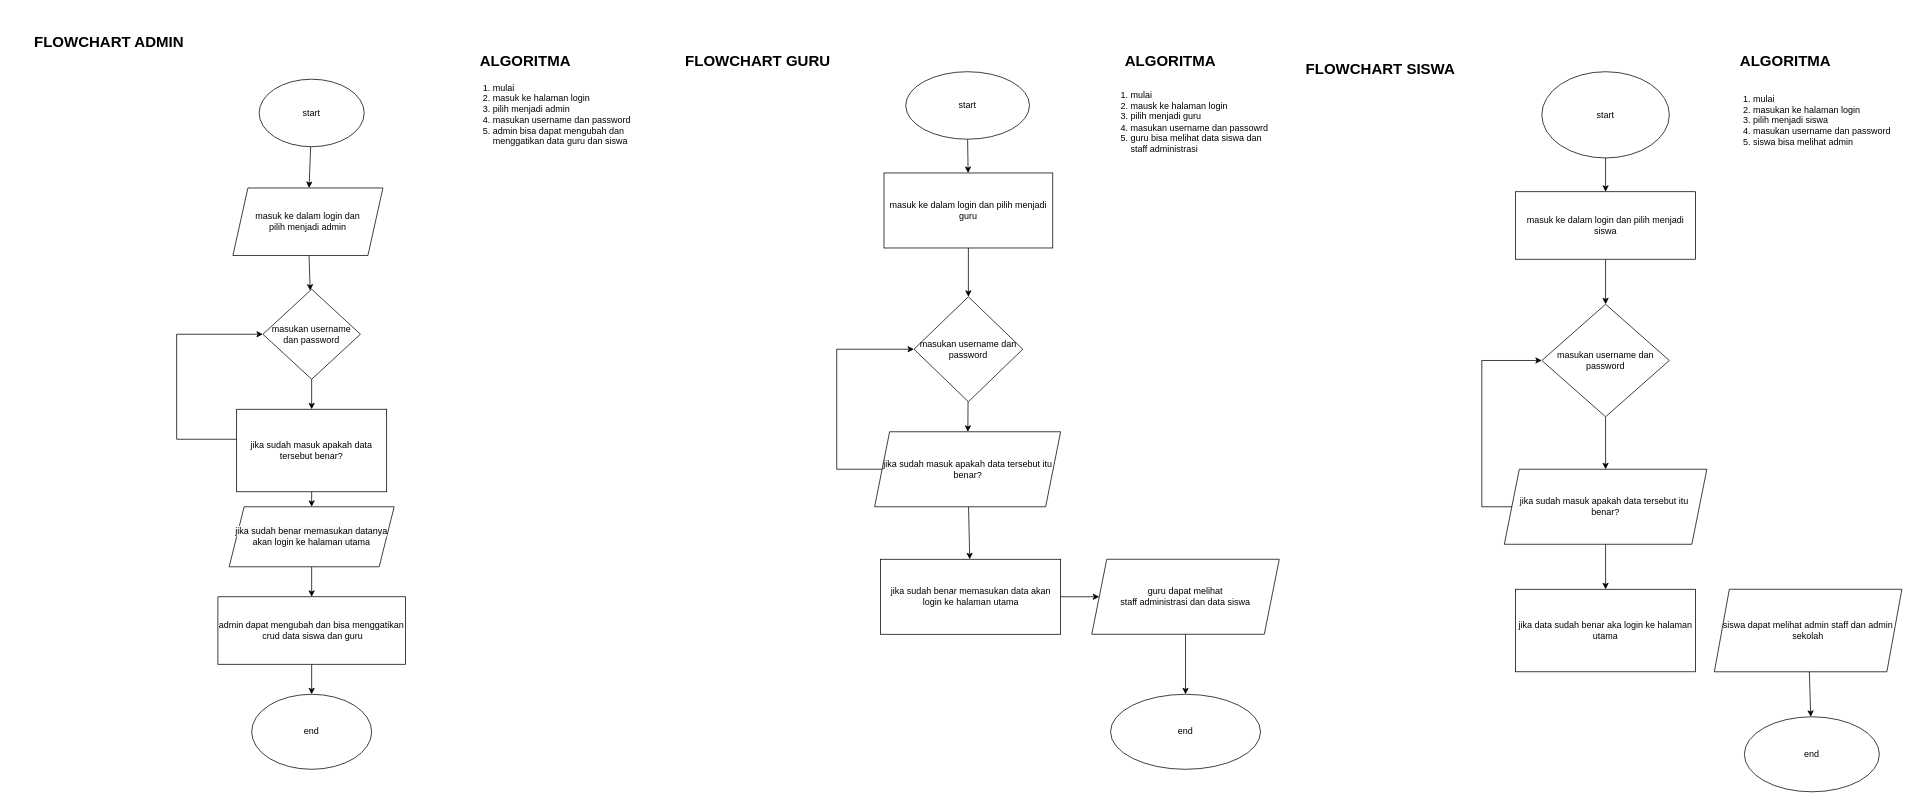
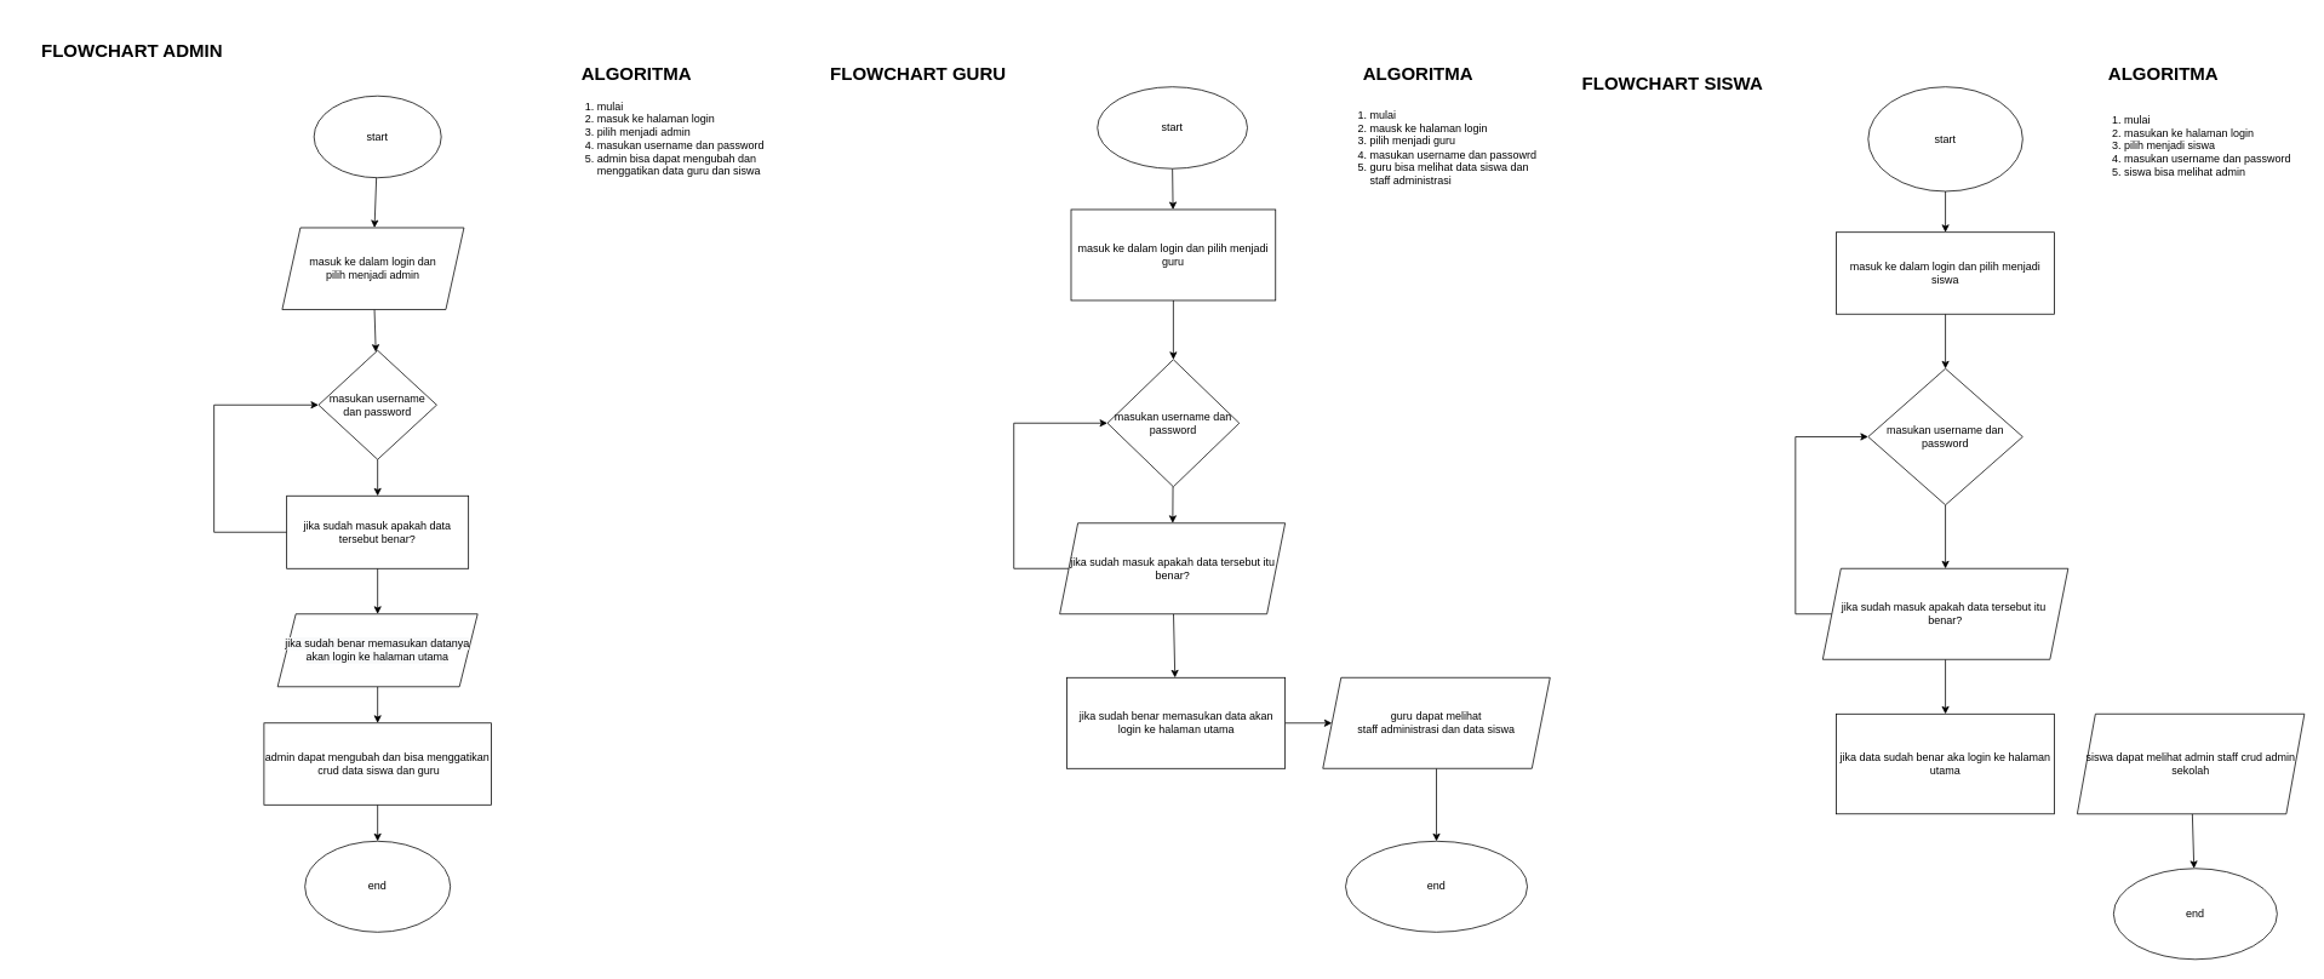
  <mxCell id="0" />
  <mxCell id="1" parent="0" />
  <mxCell id="2" value="" style="edgeStyle=none;rounded=0;orthogonalLoop=1;jettySize=auto;html=1;" edge="1" parent="1" source="3" target="5"><mxGeometry relative="1" as="geometry" /></mxCell>
  <mxCell id="3" value="start" style="ellipse;whiteSpace=wrap;html=1;" vertex="1" parent="1"><mxGeometry x="345" y="105" width="140" height="90" as="geometry" /></mxCell>
  <mxCell id="4" value="" style="edgeStyle=none;rounded=0;orthogonalLoop=1;jettySize=auto;html=1;" edge="1" parent="1" source="5" target="7"><mxGeometry relative="1" as="geometry" /></mxCell>
  <mxCell id="5" value="masuk ke dalam login dan&lt;br&gt;pilih menjadi admin" style="shape=parallelogram;perimeter=parallelogramPerimeter;whiteSpace=wrap;html=1;fixedSize=1;" vertex="1" parent="1"><mxGeometry x="310" y="250" width="200" height="90" as="geometry" /></mxCell>
  <mxCell id="6" value="" style="edgeStyle=none;rounded=0;orthogonalLoop=1;jettySize=auto;html=1;" edge="1" parent="1" source="7" target="10"><mxGeometry relative="1" as="geometry" /></mxCell>
  <mxCell id="7" value="masukan username dan password" style="rhombus;whiteSpace=wrap;html=1;" vertex="1" parent="1"><mxGeometry x="350" y="385" width="130" height="120" as="geometry" /></mxCell>
  <mxCell id="8" style="edgeStyle=orthogonalEdgeStyle;rounded=0;orthogonalLoop=1;jettySize=auto;html=1;entryX=0;entryY=0.5;entryDx=0;entryDy=0;" edge="1" parent="1" source="10" target="7"><mxGeometry relative="1" as="geometry"><Array as="points"><mxPoint x="235" y="585" /><mxPoint x="235" y="445" /></Array></mxGeometry></mxCell>
  <mxCell id="9" value="" style="edgeStyle=none;rounded=0;orthogonalLoop=1;jettySize=auto;html=1;" edge="1" parent="1" source="10" target="12"><mxGeometry relative="1" as="geometry" /></mxCell>
- <mxCell id="10" value="jika sudah masuk apakah data tersebut benar?" style="rounded=0;whiteSpace=wrap;html=1;" vertex="1" parent="1"><mxGeometry x="315" y="545" width="200" height="110" as="geometry" /></mxCell>
+ <mxCell id="10" value="jika sudah masuk apakah data tersebut benar?" style="rounded=0;whiteSpace=wrap;html=1;" vertex="1" parent="1"><mxGeometry x="315" y="545" width="200" height="80" as="geometry" /></mxCell>
  <mxCell id="11" value="" style="edgeStyle=none;rounded=0;orthogonalLoop=1;jettySize=auto;html=1;" edge="1" parent="1" source="12" target="14"><mxGeometry relative="1" as="geometry" /></mxCell>
  <mxCell id="12" value="&#10;&#10;&lt;span style=&quot;color: rgb(0, 0, 0); font-family: helvetica; font-size: 12px; font-style: normal; font-weight: 400; letter-spacing: normal; text-align: center; text-indent: 0px; text-transform: none; word-spacing: 0px; background-color: rgb(248, 249, 250); display: inline; float: none;&quot;&gt;jika sudah benar memasukan datanya&lt;/span&gt;&lt;br style=&quot;color: rgb(0, 0, 0); font-family: helvetica; font-size: 12px; font-style: normal; font-weight: 400; letter-spacing: normal; text-align: center; text-indent: 0px; text-transform: none; word-spacing: 0px; background-color: rgb(248, 249, 250);&quot;&gt;&lt;span style=&quot;color: rgb(0, 0, 0); font-family: helvetica; font-size: 12px; font-style: normal; font-weight: 400; letter-spacing: normal; text-align: center; text-indent: 0px; text-transform: none; word-spacing: 0px; background-color: rgb(248, 249, 250); display: inline; float: none;&quot;&gt;akan login ke halaman utama&lt;/span&gt;&#10;&#10;" style="shape=parallelogram;perimeter=parallelogramPerimeter;whiteSpace=wrap;html=1;fixedSize=1;" vertex="1" parent="1"><mxGeometry x="305" y="675" width="220" height="80" as="geometry" /></mxCell>
  <mxCell id="13" value="" style="edgeStyle=none;rounded=0;orthogonalLoop=1;jettySize=auto;html=1;" edge="1" parent="1" source="14" target="15"><mxGeometry relative="1" as="geometry" /></mxCell>
  <mxCell id="14" value="admin dapat mengubah dan bisa menggatikan&lt;br&gt;&amp;nbsp;crud data siswa dan guru" style="rounded=0;whiteSpace=wrap;html=1;" vertex="1" parent="1"><mxGeometry x="290" y="795" width="250" height="90" as="geometry" /></mxCell>
  <mxCell id="15" value="end" style="ellipse;whiteSpace=wrap;html=1;" vertex="1" parent="1"><mxGeometry x="335" y="925" width="160" height="100" as="geometry" /></mxCell>
  <mxCell id="16" value="&lt;span style=&quot;font-size: 20px&quot;&gt;&lt;b&gt;FLOWCHART ADMIN&lt;/b&gt;&lt;/span&gt;" style="text;html=1;strokeColor=none;fillColor=none;align=center;verticalAlign=middle;whiteSpace=wrap;rounded=0;" vertex="1" parent="1"><mxGeometry x="20" y="20" width="250" height="70" as="geometry" /></mxCell>
  <mxCell id="17" value="&lt;span style=&quot;font-size: 20px&quot;&gt;&lt;b&gt;ALGORITMA&lt;/b&gt;&lt;/span&gt;" style="text;html=1;strokeColor=none;fillColor=none;align=center;verticalAlign=middle;whiteSpace=wrap;rounded=0;" vertex="1" parent="1"><mxGeometry x="575" y="45" width="250" height="70" as="geometry" /></mxCell>
  <mxCell id="18" value="&lt;ol&gt;&lt;li&gt;mulai&lt;/li&gt;&lt;li&gt;masuk ke halaman login&lt;/li&gt;&lt;li&gt;pilih menjadi admin&lt;/li&gt;&lt;li&gt;masukan username dan password&lt;/li&gt;&lt;li&gt;admin bisa dapat mengubah dan menggatikan data guru dan siswa&lt;/li&gt;&lt;/ol&gt;" style="text;strokeColor=none;fillColor=none;html=1;whiteSpace=wrap;verticalAlign=middle;overflow=hidden;" vertex="1" parent="1"><mxGeometry x="615" y="95" width="230" height="110" as="geometry" /></mxCell>
  <mxCell id="19" value="" style="edgeStyle=none;rounded=0;orthogonalLoop=1;jettySize=auto;html=1;" edge="1" parent="1" source="20" target="22"><mxGeometry relative="1" as="geometry" /></mxCell>
  <mxCell id="20" value="start" style="ellipse;whiteSpace=wrap;html=1;" vertex="1" parent="1"><mxGeometry x="1207" y="95" width="165" height="90" as="geometry" /></mxCell>
  <mxCell id="21" value="" style="edgeStyle=none;rounded=0;orthogonalLoop=1;jettySize=auto;html=1;" edge="1" parent="1" source="22" target="24"><mxGeometry relative="1" as="geometry" /></mxCell>
  <mxCell id="22" value="masuk ke dalam login dan pilih menjadi guru" style="rounded=0;whiteSpace=wrap;html=1;" vertex="1" parent="1"><mxGeometry x="1178" y="230" width="225" height="100" as="geometry" /></mxCell>
  <mxCell id="23" value="" style="edgeStyle=none;rounded=0;orthogonalLoop=1;jettySize=auto;html=1;" edge="1" parent="1" source="24" target="27"><mxGeometry relative="1" as="geometry" /></mxCell>
  <mxCell id="24" value="masukan username dan password" style="rhombus;whiteSpace=wrap;html=1;" vertex="1" parent="1"><mxGeometry x="1218" y="395" width="145" height="140" as="geometry" /></mxCell>
  <mxCell id="25" value="" style="edgeStyle=none;rounded=0;orthogonalLoop=1;jettySize=auto;html=1;" edge="1" parent="1" source="27" target="29"><mxGeometry relative="1" as="geometry" /></mxCell>
  <mxCell id="26" style="edgeStyle=orthogonalEdgeStyle;rounded=0;orthogonalLoop=1;jettySize=auto;html=1;entryX=0;entryY=0.5;entryDx=0;entryDy=0;" edge="1" parent="1" source="27" target="24"><mxGeometry relative="1" as="geometry"><Array as="points"><mxPoint x="1115" y="625" /><mxPoint x="1115" y="465" /></Array></mxGeometry></mxCell>
  <mxCell id="27" value="jika sudah masuk apakah data tersebut itu benar?" style="shape=parallelogram;perimeter=parallelogramPerimeter;whiteSpace=wrap;html=1;fixedSize=1;" vertex="1" parent="1"><mxGeometry x="1165.5" y="575" width="248" height="100" as="geometry" /></mxCell>
  <mxCell id="28" value="" style="edgeStyle=none;rounded=0;orthogonalLoop=1;jettySize=auto;html=1;" edge="1" parent="1" source="29" target="32"><mxGeometry relative="1" as="geometry" /></mxCell>
  <mxCell id="29" value="jika sudah benar memasukan data akan login ke halaman utama" style="rounded=0;whiteSpace=wrap;html=1;" vertex="1" parent="1"><mxGeometry x="1173.5" y="745" width="240" height="100" as="geometry" /></mxCell>
  <mxCell id="30" style="edgeStyle=none;rounded=0;orthogonalLoop=1;jettySize=auto;html=1;exitX=1;exitY=1;exitDx=0;exitDy=0;" edge="1" parent="1" source="24" target="24"><mxGeometry relative="1" as="geometry" /></mxCell>
  <mxCell id="31" value="" style="edgeStyle=none;rounded=0;orthogonalLoop=1;jettySize=auto;html=1;" edge="1" parent="1" source="32" target="33"><mxGeometry relative="1" as="geometry" /></mxCell>
  <mxCell id="32" value="guru dapat melihat&lt;br&gt;staff administrasi dan data siswa" style="shape=parallelogram;perimeter=parallelogramPerimeter;whiteSpace=wrap;html=1;fixedSize=1;" vertex="1" parent="1"><mxGeometry x="1455" y="745" width="250" height="100" as="geometry" /></mxCell>
  <mxCell id="33" value="end" style="ellipse;whiteSpace=wrap;html=1;" vertex="1" parent="1"><mxGeometry x="1480" y="925" width="200" height="100" as="geometry" /></mxCell>
  <mxCell id="34" value="&lt;span style=&quot;font-size: 20px&quot;&gt;&lt;b&gt;FLOWCHART GURU&lt;/b&gt;&lt;/span&gt;" style="text;html=1;strokeColor=none;fillColor=none;align=center;verticalAlign=middle;whiteSpace=wrap;rounded=0;" vertex="1" parent="1"><mxGeometry x="885" y="45" width="250" height="70" as="geometry" /></mxCell>
  <mxCell id="35" value="&lt;span style=&quot;font-size: 20px&quot;&gt;&lt;b&gt;ALGORITMA&lt;/b&gt;&lt;/span&gt;" style="text;html=1;strokeColor=none;fillColor=none;align=center;verticalAlign=middle;whiteSpace=wrap;rounded=0;" vertex="1" parent="1"><mxGeometry x="1435" y="45" width="250" height="70" as="geometry" /></mxCell>
  <mxCell id="36" value="&lt;ol&gt;&lt;li&gt;mulai&lt;/li&gt;&lt;li&gt;mausk ke halaman login&lt;/li&gt;&lt;li&gt;pilih menjadi guru&lt;/li&gt;&lt;li&gt;masukan username dan passowrd&lt;/li&gt;&lt;li&gt;guru bisa melihat data siswa dan staff administrasi&lt;/li&gt;&lt;/ol&gt;" style="text;strokeColor=none;fillColor=none;html=1;whiteSpace=wrap;verticalAlign=middle;overflow=hidden;" vertex="1" parent="1"><mxGeometry x="1465" y="105" width="230" height="110" as="geometry" /></mxCell>
  <mxCell id="37" value="" style="edgeStyle=orthogonalEdgeStyle;rounded=0;orthogonalLoop=1;jettySize=auto;html=1;" edge="1" parent="1" source="38" target="40"><mxGeometry relative="1" as="geometry" /></mxCell>
  <mxCell id="38" value="start" style="ellipse;whiteSpace=wrap;html=1;" vertex="1" parent="1"><mxGeometry x="2055" y="95" width="170" height="115" as="geometry" /></mxCell>
  <mxCell id="39" value="" style="edgeStyle=orthogonalEdgeStyle;rounded=0;orthogonalLoop=1;jettySize=auto;html=1;" edge="1" parent="1" source="40" target="42"><mxGeometry relative="1" as="geometry" /></mxCell>
  <mxCell id="40" value="masuk ke dalam login dan pilih menjadi siswa" style="rounded=0;whiteSpace=wrap;html=1;" vertex="1" parent="1"><mxGeometry x="2020" y="255" width="240" height="90" as="geometry" /></mxCell>
  <mxCell id="41" value="" style="edgeStyle=none;rounded=0;orthogonalLoop=1;jettySize=auto;html=1;" edge="1" parent="1" source="42" target="45"><mxGeometry relative="1" as="geometry" /></mxCell>
  <mxCell id="42" value="masukan username dan password" style="rhombus;whiteSpace=wrap;html=1;" vertex="1" parent="1"><mxGeometry x="2055" y="405" width="170" height="150" as="geometry" /></mxCell>
  <mxCell id="43" style="edgeStyle=orthogonalEdgeStyle;rounded=0;orthogonalLoop=1;jettySize=auto;html=1;entryX=0;entryY=0.5;entryDx=0;entryDy=0;" edge="1" parent="1" source="45" target="42"><mxGeometry relative="1" as="geometry"><Array as="points"><mxPoint x="1975" y="675" /><mxPoint x="1975" y="480" /></Array></mxGeometry></mxCell>
  <mxCell id="44" value="" style="edgeStyle=none;rounded=0;orthogonalLoop=1;jettySize=auto;html=1;" edge="1" parent="1" source="45" target="46"><mxGeometry relative="1" as="geometry" /></mxCell>
  <mxCell id="45" value="jika sudah masuk apakah data tersebut itu&amp;nbsp;&lt;br&gt;benar?" style="shape=parallelogram;perimeter=parallelogramPerimeter;whiteSpace=wrap;html=1;fixedSize=1;" vertex="1" parent="1"><mxGeometry x="2005" y="625" width="270" height="100" as="geometry" /></mxCell>
  <mxCell id="46" value="jika data sudah benar aka login ke halaman utama" style="rounded=0;whiteSpace=wrap;html=1;" vertex="1" parent="1"><mxGeometry x="2020" y="785" width="240" height="110" as="geometry" /></mxCell>
  <mxCell id="47" value="" style="edgeStyle=none;rounded=0;orthogonalLoop=1;jettySize=auto;html=1;" edge="1" parent="1" source="48" target="49"><mxGeometry relative="1" as="geometry" /></mxCell>
- <mxCell id="48" value="siswa dapat melihat admin staff dan admin sekolah" style="shape=parallelogram;perimeter=parallelogramPerimeter;whiteSpace=wrap;html=1;fixedSize=1;" vertex="1" parent="1"><mxGeometry x="2285" y="785" width="250" height="110" as="geometry" /></mxCell>
+ <mxCell id="48" value="siswa dapat melihat admin staff crud admin sekolah" style="shape=parallelogram;perimeter=parallelogramPerimeter;whiteSpace=wrap;html=1;fixedSize=1;" vertex="1" parent="1"><mxGeometry x="2285" y="785" width="250" height="110" as="geometry" /></mxCell>
  <mxCell id="49" value="end" style="ellipse;whiteSpace=wrap;html=1;" vertex="1" parent="1"><mxGeometry x="2325" y="955" width="180" height="100" as="geometry" /></mxCell>
  <mxCell id="50" value="&lt;span style=&quot;font-size: 20px&quot;&gt;&lt;b&gt;FLOWCHART SISWA&lt;/b&gt;&lt;/span&gt;" style="text;html=1;strokeColor=none;fillColor=none;align=center;verticalAlign=middle;whiteSpace=wrap;rounded=0;" vertex="1" parent="1"><mxGeometry x="1715" y="55" width="250" height="70" as="geometry" /></mxCell>
  <mxCell id="51" value="&lt;span style=&quot;font-size: 20px&quot;&gt;&lt;b&gt;ALGORITMA&lt;/b&gt;&lt;/span&gt;" style="text;html=1;strokeColor=none;fillColor=none;align=center;verticalAlign=middle;whiteSpace=wrap;rounded=0;" vertex="1" parent="1"><mxGeometry x="2255" y="45" width="250" height="70" as="geometry" /></mxCell>
  <mxCell id="52" value="&lt;ol&gt;&lt;li&gt;mulai&lt;/li&gt;&lt;li&gt;masukan ke halaman login&lt;/li&gt;&lt;li&gt;pilih menjadi siswa&lt;/li&gt;&lt;li&gt;masukan username dan password&lt;/li&gt;&lt;li&gt;siswa bisa melihat admin&lt;/li&gt;&lt;/ol&gt;" style="text;strokeColor=none;fillColor=none;html=1;whiteSpace=wrap;verticalAlign=middle;overflow=hidden;" vertex="1" parent="1"><mxGeometry x="2295" y="105" width="230" height="110" as="geometry" /></mxCell>
